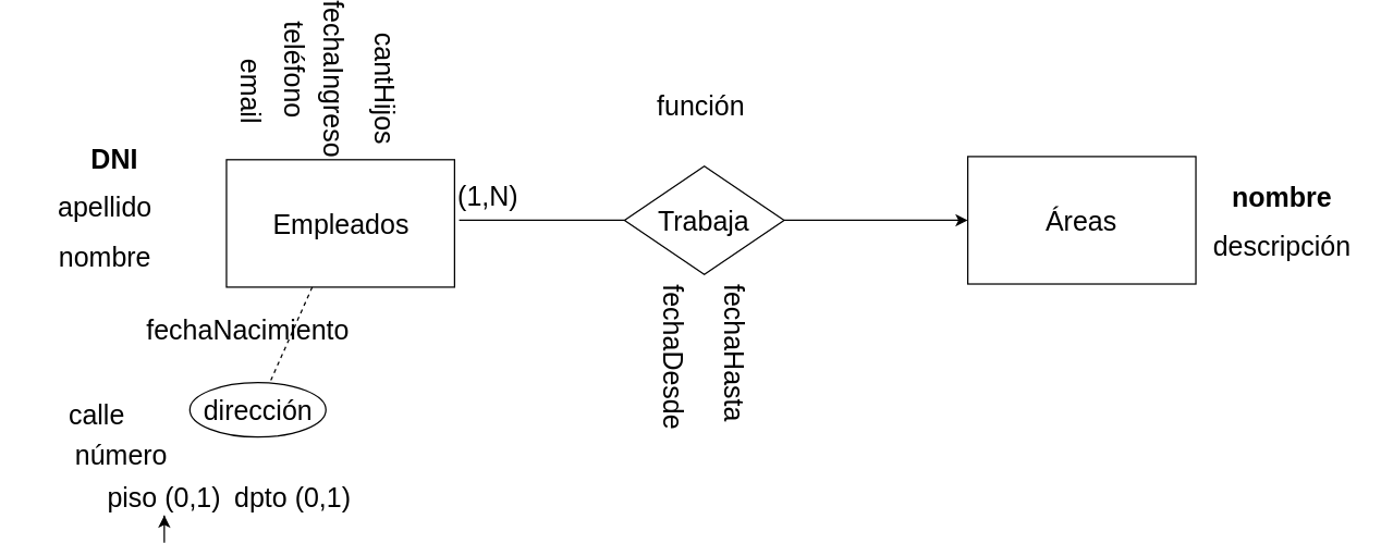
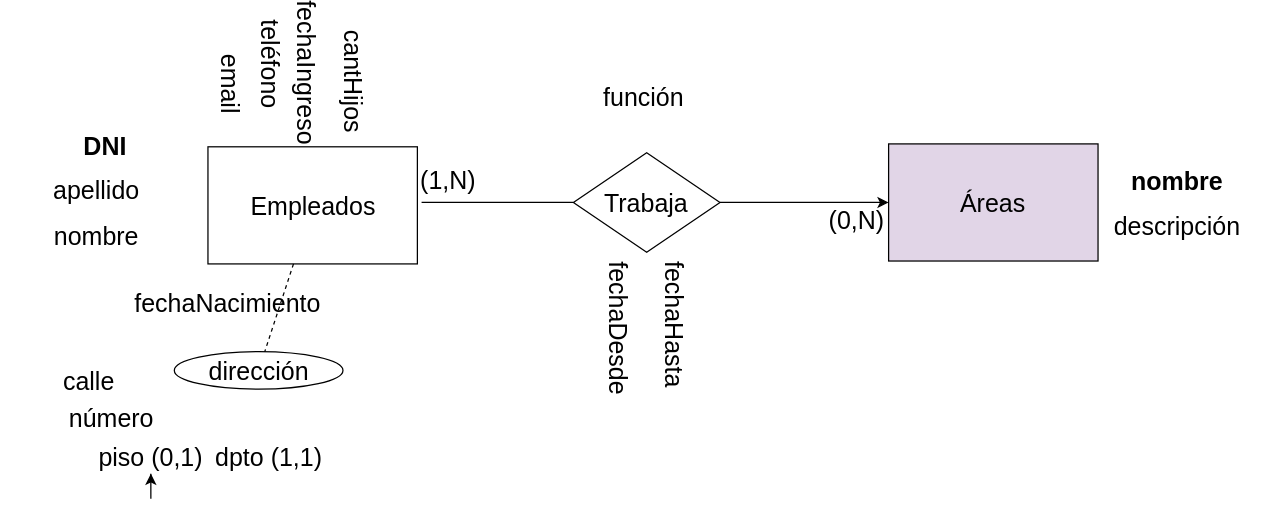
  <mxCell id="0" />
  <mxCell id="1" parent="0" />
  <mxCell id="2" value="Empleados" style="whiteSpace=wrap;html=1;align=center;fontSize=20;" parent="1" vertex="1"><mxGeometry x="165.5" y="100" width="167.62" height="93.74" as="geometry" /></mxCell>
  <mxCell id="3" value="apellido" style="text;html=1;strokeColor=none;fillColor=none;align=center;verticalAlign=middle;whiteSpace=wrap;rounded=0;fontSize=20;" parent="1" vertex="1"><mxGeometry x="26" y="121" width="100.57" height="26.58" as="geometry" /></mxCell>
  <mxCell id="4" value="Trabaja" style="shape=rhombus;perimeter=rhombusPerimeter;whiteSpace=wrap;html=1;align=center;fontSize=20;" parent="1" vertex="1"><mxGeometry x="458" y="104.68" width="117.33" height="79.74" as="geometry" /></mxCell>
  <mxCell id="5" value="" style="endArrow=none;html=1;rounded=0;entryX=0;entryY=0.5;entryDx=0;entryDy=0;fontSize=20;" parent="1" target="4" edge="1"><mxGeometry relative="1" as="geometry"><mxPoint x="336.476" y="144.548" as="sourcePoint" /><mxPoint x="437.048" y="125.494" as="targetPoint" /></mxGeometry></mxCell>
  <mxCell id="6" value="" style="endArrow=classic;html=1;rounded=0;fontSize=20;" parent="1" source="4" target="15" edge="1"><mxGeometry relative="1" as="geometry"><mxPoint x="621.429" y="142.816" as="sourcePoint" /><mxPoint x="772.286" y="144.548" as="targetPoint" /></mxGeometry></mxCell>
  <mxCell id="7" value="(1,N)" style="text;html=1;strokeColor=none;fillColor=none;align=center;verticalAlign=middle;whiteSpace=wrap;rounded=0;fontSize=20;" parent="1" vertex="1"><mxGeometry x="333.12" y="112.58" width="50.29" height="27.55" as="geometry" /></mxCell>
  <mxCell id="8" value="nombre" style="text;html=1;strokeColor=none;fillColor=none;align=center;verticalAlign=middle;whiteSpace=wrap;rounded=0;fontSize=20;" parent="1" vertex="1"><mxGeometry x="26" y="157.84" width="100.57" height="26.58" as="geometry" /></mxCell>
  <mxCell id="9" value="fechaNacimiento" style="text;html=1;strokeColor=none;fillColor=none;align=center;verticalAlign=middle;whiteSpace=wrap;rounded=0;fontSize=20;" parent="1" vertex="1"><mxGeometry x="110" y="211.42" width="142.57" height="26.58" as="geometry" /></mxCell>
  <mxCell id="10" value="calle" style="text;html=1;strokeColor=none;fillColor=none;align=center;verticalAlign=middle;whiteSpace=wrap;rounded=0;fontSize=20;" parent="1" vertex="1"><mxGeometry x="20" y="273.87" width="100.57" height="26.58" as="geometry" /></mxCell>
  <mxCell id="11" value="teléfono" style="text;html=1;strokeColor=none;fillColor=none;align=center;verticalAlign=middle;whiteSpace=wrap;rounded=0;fontSize=20;rotation=90;" parent="1" vertex="1"><mxGeometry x="165.5" y="20" width="100.57" height="26.58" as="geometry" /></mxCell>
  <mxCell id="12" value="cantHijos" style="text;html=1;strokeColor=none;fillColor=none;align=center;verticalAlign=middle;whiteSpace=wrap;rounded=0;fontSize=20;rotation=90;" parent="1" vertex="1"><mxGeometry x="232.55" y="34" width="100.57" height="26.58" as="geometry" /></mxCell>
  <mxCell id="13" value="fechaIngreso" style="text;html=1;strokeColor=none;fillColor=none;align=center;verticalAlign=middle;whiteSpace=wrap;rounded=0;fontSize=20;rotation=90;" parent="1" vertex="1"><mxGeometry x="195" y="27.42" width="100.57" height="26.58" as="geometry" /></mxCell>
  <mxCell id="14" value="email" style="text;html=1;strokeColor=none;fillColor=none;align=center;verticalAlign=middle;whiteSpace=wrap;rounded=0;fontSize=20;rotation=90;" parent="1" vertex="1"><mxGeometry x="133.57" y="36" width="100.57" height="26.58" as="geometry" /></mxCell>
- <mxCell id="15" value="Áreas" style="whiteSpace=wrap;html=1;align=center;fontSize=20;" parent="1" vertex="1"><mxGeometry x="710.29" y="97.68" width="167.62" height="93.74" as="geometry" /></mxCell>
+ <mxCell id="15" value="Áreas" style="whiteSpace=wrap;html=1;align=center;fontSize=20;fillColor=#e1d5e7;" parent="1" vertex="1"><mxGeometry x="710.29" y="97.68" width="167.62" height="93.74" as="geometry" /></mxCell>
  <mxCell id="16" value="&lt;b&gt;DNI&lt;/b&gt;" style="text;html=1;strokeColor=none;fillColor=none;align=center;verticalAlign=middle;whiteSpace=wrap;rounded=0;fontSize=20;" parent="1" vertex="1"><mxGeometry x="33" y="86" width="100.57" height="26.58" as="geometry" /></mxCell>
- <mxCell id="17" value="dirección" style="ellipse;whiteSpace=wrap;html=1;align=center;fontSize=20;" parent="1" vertex="1"><mxGeometry x="138.57" y="264" width="100" height="40" as="geometry" /></mxCell>
+ <mxCell id="17" value="dirección" style="ellipse;whiteSpace=wrap;html=1;align=center;fontSize=20;" parent="1" vertex="1"><mxGeometry x="138.57" y="264" width="135" height="30" as="geometry" /></mxCell>
  <mxCell id="18" value="número" style="text;html=1;strokeColor=none;fillColor=none;align=center;verticalAlign=middle;whiteSpace=wrap;rounded=0;fontSize=20;" parent="1" vertex="1"><mxGeometry x="38" y="304" width="100.57" height="26.58" as="geometry" /></mxCell>
  <mxCell id="19" value="piso (0,1)" style="text;html=1;strokeColor=none;fillColor=none;align=center;verticalAlign=middle;whiteSpace=wrap;rounded=0;fontSize=20;" parent="1" vertex="1"><mxGeometry x="74" y="335.1" width="91.5" height="26.58" as="geometry" /></mxCell>
  <mxCell id="20" value="" style="endArrow=none;html=1;rounded=0;fontSize=20;dashed=1;" parent="1" source="2" target="17" edge="1"><mxGeometry relative="1" as="geometry"><mxPoint x="222.996" y="231.998" as="sourcePoint" /><mxPoint x="393.52" y="232.45" as="targetPoint" /></mxGeometry></mxCell>
+ <mxCell id="21" value="(0,N)" style="text;html=1;strokeColor=none;fillColor=none;align=center;verticalAlign=middle;whiteSpace=wrap;rounded=0;fontSize=20;" parent="1" vertex="1"><mxGeometry x="660" y="144.55" width="50.29" height="27.55" as="geometry" /></mxCell>
  <mxCell id="22" value="descripción" style="text;html=1;strokeColor=none;fillColor=none;align=center;verticalAlign=middle;whiteSpace=wrap;rounded=0;fontSize=20;" parent="1" vertex="1"><mxGeometry x="891.29" y="150" width="100.57" height="26.58" as="geometry" /></mxCell>
  <mxCell id="23" value="&lt;b&gt;nombre&lt;/b&gt;" style="text;html=1;strokeColor=none;fillColor=none;align=center;verticalAlign=middle;whiteSpace=wrap;rounded=0;fontSize=20;" parent="1" vertex="1"><mxGeometry x="891.29" y="113.55" width="100.57" height="26.58" as="geometry" /></mxCell>
  <mxCell id="24" style="edgeStyle=orthogonalEdgeStyle;rounded=0;orthogonalLoop=1;jettySize=auto;html=1;exitX=0.5;exitY=1;exitDx=0;exitDy=0;" parent="1" source="19" target="19" edge="1"><mxGeometry relative="1" as="geometry" /></mxCell>
  <mxCell id="25" value="función" style="text;html=1;strokeColor=none;fillColor=none;align=center;verticalAlign=middle;whiteSpace=wrap;rounded=0;fontSize=20;" parent="1" vertex="1"><mxGeometry x="464" y="46.58" width="100.57" height="26.58" as="geometry" /></mxCell>
  <mxCell id="26" value="fechaDesde" style="text;html=1;strokeColor=none;fillColor=none;align=center;verticalAlign=middle;whiteSpace=wrap;rounded=0;fontSize=20;rotation=90;" parent="1" vertex="1"><mxGeometry x="431" y="232" width="126.62" height="26.58" as="geometry" /></mxCell>
  <mxCell id="27" value="fechaHasta" style="text;html=1;strokeColor=none;fillColor=none;align=center;verticalAlign=middle;whiteSpace=wrap;rounded=0;fontSize=20;rotation=90;" parent="1" vertex="1"><mxGeometry x="476" y="229" width="126.62" height="26.58" as="geometry" /></mxCell>
- <mxCell id="28" value="dpto (0,1)" style="text;html=1;strokeColor=none;fillColor=none;align=center;verticalAlign=middle;whiteSpace=wrap;rounded=0;fontSize=20;" vertex="1" parent="1"><mxGeometry x="165.5" y="335.1" width="97" height="26.58" as="geometry" /></mxCell>
+ <mxCell id="28" value="dpto (1,1)" style="text;html=1;strokeColor=none;fillColor=none;align=center;verticalAlign=middle;whiteSpace=wrap;rounded=0;fontSize=20;" vertex="1" parent="1"><mxGeometry x="165.5" y="335.1" width="97" height="26.58" as="geometry" /></mxCell>
